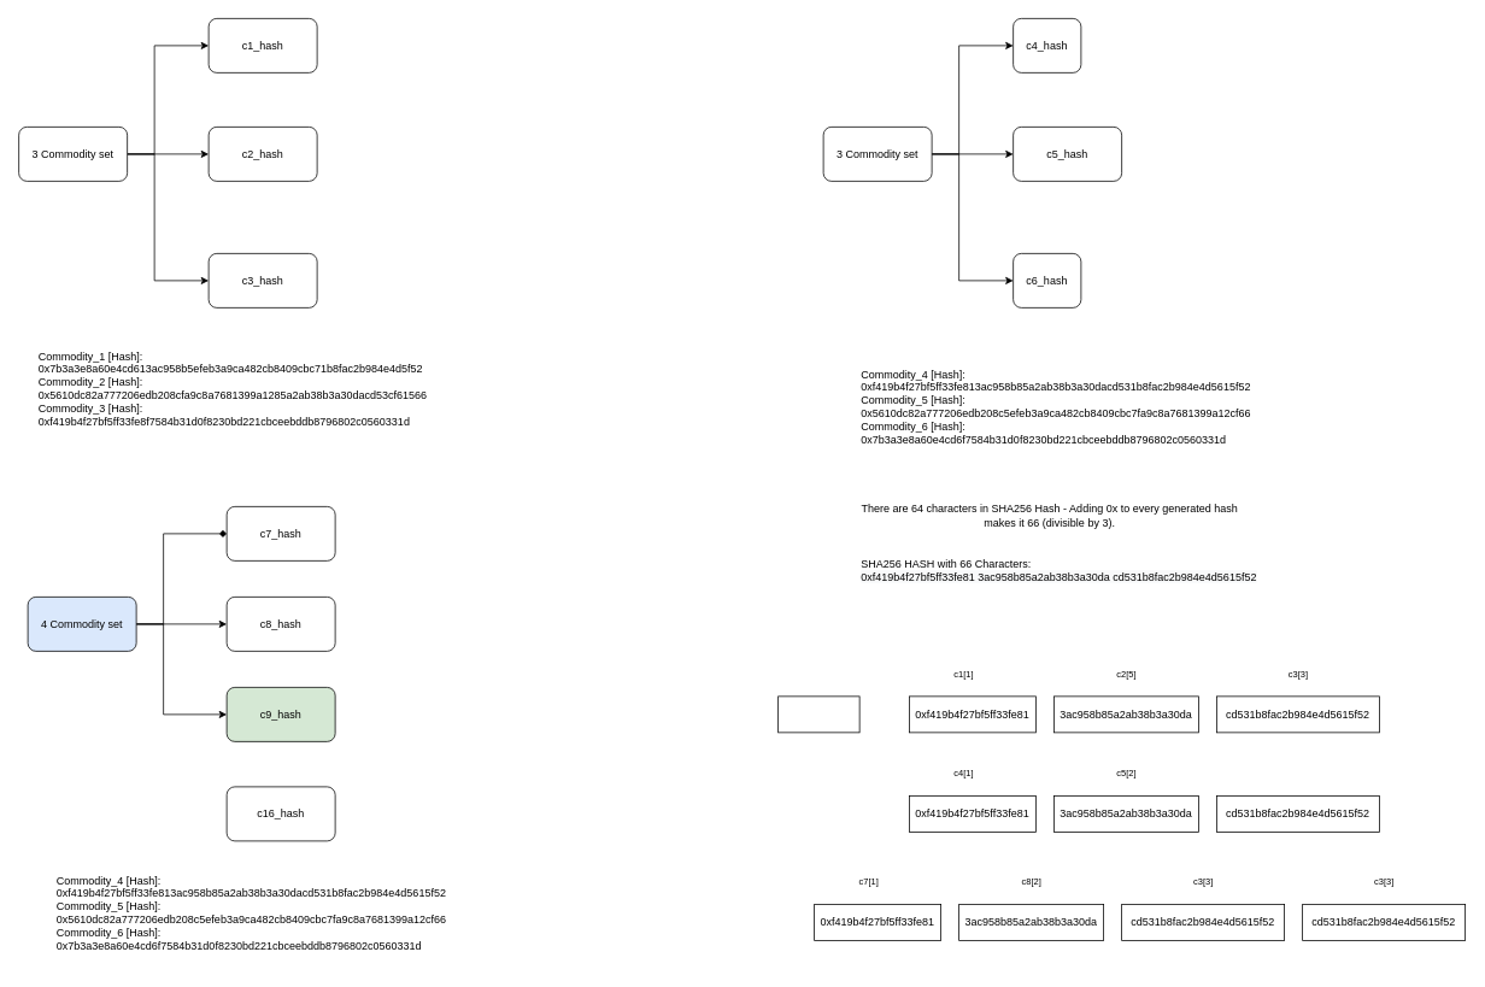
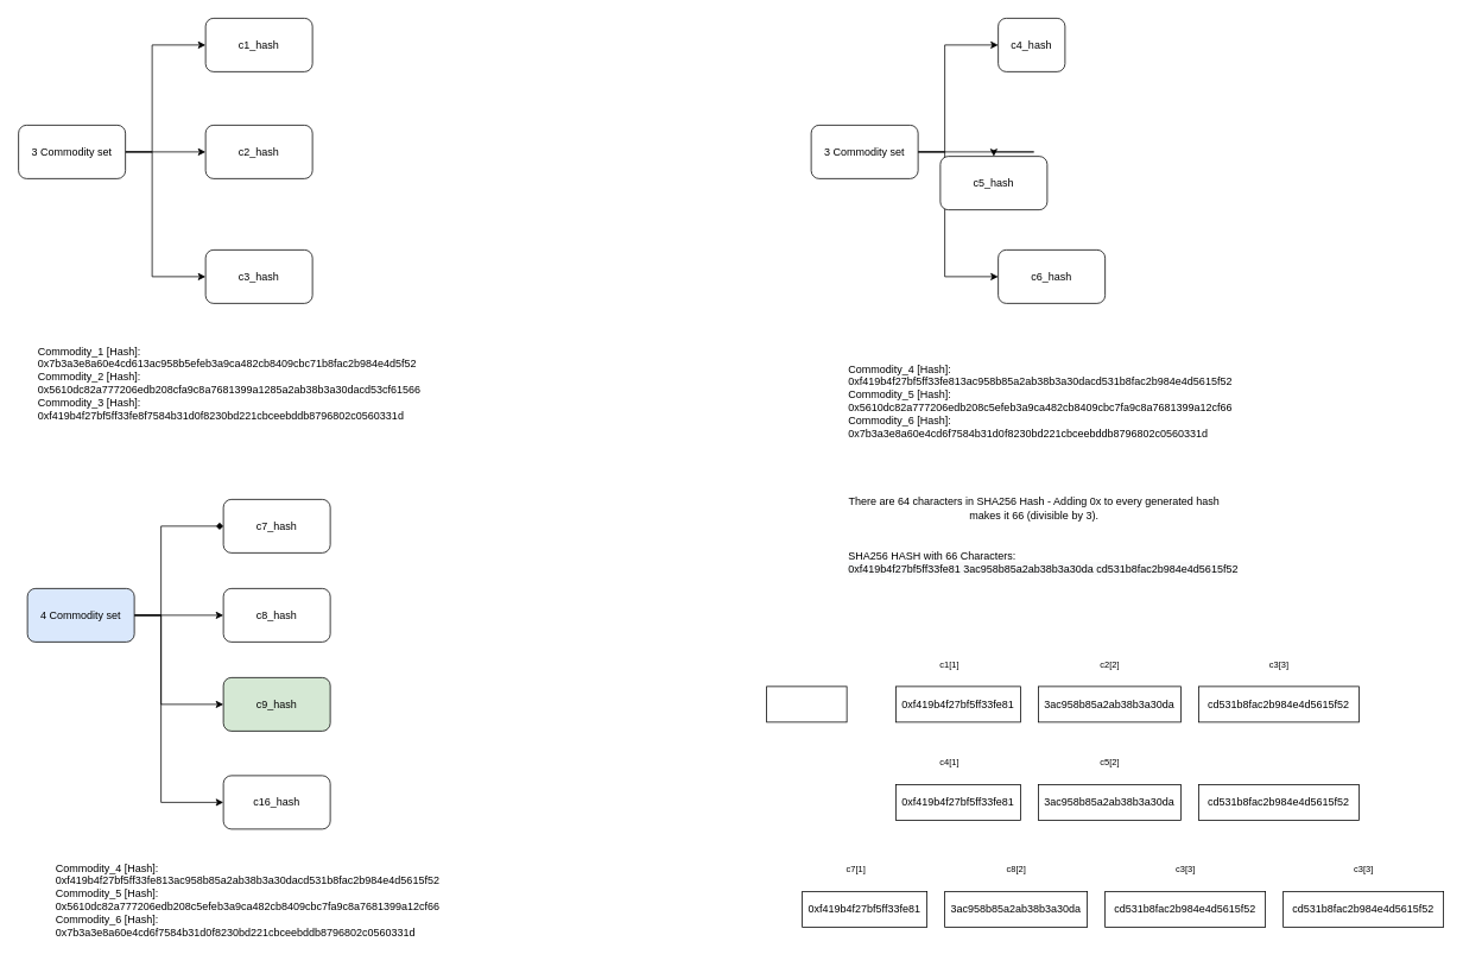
  <mxCell id="0" />
  <mxCell id="1" parent="0" />
  <mxCell id="2" value="" style="edgeStyle=orthogonalEdgeStyle;rounded=0;orthogonalLoop=1;jettySize=auto;html=1;" parent="1" source="5" target="6" edge="1"><mxGeometry relative="1" as="geometry"><Array as="points"><mxPoint x="170" y="170" /><mxPoint x="170" y="50" /></Array></mxGeometry></mxCell>
  <mxCell id="3" value="" style="edgeStyle=orthogonalEdgeStyle;rounded=0;orthogonalLoop=1;jettySize=auto;html=1;" parent="1" source="5" target="7" edge="1"><mxGeometry relative="1" as="geometry"><Array as="points"><mxPoint x="170" y="170" /><mxPoint x="170" y="310" /></Array></mxGeometry></mxCell>
  <mxCell id="4" value="" style="edgeStyle=orthogonalEdgeStyle;rounded=0;orthogonalLoop=1;jettySize=auto;html=1;" parent="1" source="5" target="8" edge="1"><mxGeometry relative="1" as="geometry"><Array as="points"><mxPoint x="270" y="170" /><mxPoint x="270" y="170" /></Array></mxGeometry></mxCell>
  <mxCell id="5" value="3 Commodity set" style="rounded=1;whiteSpace=wrap;html=1;" parent="1" vertex="1"><mxGeometry x="20" y="140" width="120" height="60" as="geometry" /></mxCell>
  <mxCell id="6" value="c1_hash" style="rounded=1;whiteSpace=wrap;html=1;" parent="1" vertex="1"><mxGeometry x="230" y="20" width="120" height="60" as="geometry" /></mxCell>
  <mxCell id="7" value="c3_hash" style="rounded=1;whiteSpace=wrap;html=1;" parent="1" vertex="1"><mxGeometry x="230" y="280" width="120" height="60" as="geometry" /></mxCell>
  <mxCell id="8" value="c2_hash" style="whiteSpace=wrap;html=1;rounded=1;" parent="1" vertex="1"><mxGeometry x="230" y="140" width="120" height="60" as="geometry" /></mxCell>
  <mxCell id="9" value="" style="edgeStyle=orthogonalEdgeStyle;rounded=0;orthogonalLoop=1;jettySize=auto;html=1;endArrow=diamond;" parent="1" source="13" target="14" edge="1"><mxGeometry relative="1" as="geometry"><Array as="points"><mxPoint x="180" y="690" /><mxPoint x="180" y="590" /></Array></mxGeometry></mxCell>
+ <mxCell id="10" value="" style="edgeStyle=orthogonalEdgeStyle;rounded=0;orthogonalLoop=1;jettySize=auto;html=1;" parent="1" source="13" target="15" edge="1"><mxGeometry relative="1" as="geometry"><Array as="points"><mxPoint x="180" y="690" /><mxPoint x="180" y="900" /><mxPoint x="285" y="900" /></Array></mxGeometry></mxCell>
  <mxCell id="11" value="" style="edgeStyle=orthogonalEdgeStyle;rounded=0;orthogonalLoop=1;jettySize=auto;html=1;" parent="1" source="13" target="16" edge="1"><mxGeometry relative="1" as="geometry"><Array as="points"><mxPoint x="280" y="690" /></Array></mxGeometry></mxCell>
  <mxCell id="12" value="" style="edgeStyle=orthogonalEdgeStyle;rounded=0;orthogonalLoop=1;jettySize=auto;html=1;" parent="1" source="13" target="17" edge="1"><mxGeometry relative="1" as="geometry"><Array as="points"><mxPoint x="180" y="690" /><mxPoint x="180" y="790" /></Array></mxGeometry></mxCell>
  <mxCell id="13" value="4 Commodity set" style="rounded=1;whiteSpace=wrap;html=1;fillColor=#dae8fc;" parent="1" vertex="1"><mxGeometry x="30" y="660" width="120" height="60" as="geometry" /></mxCell>
  <mxCell id="14" value="c7_hash" style="rounded=1;whiteSpace=wrap;html=1;" parent="1" vertex="1"><mxGeometry x="250" y="560" width="120" height="60" as="geometry" /></mxCell>
  <mxCell id="15" value="c16_hash" style="rounded=1;whiteSpace=wrap;html=1;" parent="1" vertex="1"><mxGeometry x="250" y="870" width="120" height="60" as="geometry" /></mxCell>
  <mxCell id="16" value="c8_hash" style="whiteSpace=wrap;html=1;rounded=1;" parent="1" vertex="1"><mxGeometry x="250" y="660" width="120" height="60" as="geometry" /></mxCell>
  <mxCell id="17" value="c9_hash" style="whiteSpace=wrap;html=1;rounded=1;fillColor=#d5e8d4;" parent="1" vertex="1"><mxGeometry x="250" y="760" width="120" height="60" as="geometry" /></mxCell>
  <mxCell id="18" value="" style="edgeStyle=orthogonalEdgeStyle;rounded=0;orthogonalLoop=1;jettySize=auto;html=1;" parent="1" source="21" target="22" edge="1"><mxGeometry relative="1" as="geometry"><Array as="points"><mxPoint x="1060" y="170" /><mxPoint x="1060" y="50" /></Array></mxGeometry></mxCell>
  <mxCell id="19" value="" style="edgeStyle=orthogonalEdgeStyle;rounded=0;orthogonalLoop=1;jettySize=auto;html=1;" parent="1" source="21" target="23" edge="1"><mxGeometry relative="1" as="geometry"><Array as="points"><mxPoint x="1060" y="170" /><mxPoint x="1060" y="310" /></Array></mxGeometry></mxCell>
  <mxCell id="20" value="" style="edgeStyle=orthogonalEdgeStyle;rounded=0;orthogonalLoop=1;jettySize=auto;html=1;" parent="1" source="21" target="24" edge="1"><mxGeometry relative="1" as="geometry"><Array as="points"><mxPoint x="1160" y="170" /><mxPoint x="1160" y="170" /></Array></mxGeometry></mxCell>
  <mxCell id="21" value="3 Commodity set" style="rounded=1;whiteSpace=wrap;html=1;" parent="1" vertex="1"><mxGeometry x="910" y="140" width="120" height="60" as="geometry" /></mxCell>
  <mxCell id="22" value="c4_hash" style="rounded=1;whiteSpace=wrap;html=1;" parent="1" vertex="1"><mxGeometry x="1120" y="20" width="75" height="60" as="geometry" /></mxCell>
- <mxCell id="23" value="c6_hash" style="rounded=1;whiteSpace=wrap;html=1;" parent="1" vertex="1"><mxGeometry x="1120" y="280" width="75" height="60" as="geometry" /></mxCell>
- <mxCell id="24" value="c5_hash" style="whiteSpace=wrap;html=1;rounded=1;" parent="1" vertex="1"><mxGeometry x="1120" y="140" width="120" height="60" as="geometry" /></mxCell>
+ <mxCell id="23" value="c6_hash" style="rounded=1;whiteSpace=wrap;html=1;" parent="1" vertex="1"><mxGeometry x="1120" y="280" width="120" height="60" as="geometry" /></mxCell>
+ <mxCell id="24" value="c5_hash" style="whiteSpace=wrap;html=1;rounded=1;" parent="1" vertex="1"><mxGeometry x="1055" y="175" width="120" height="60" as="geometry" /></mxCell>
  <mxCell id="25" value="Commodity_1 [Hash]: &#10;0x7b3a3e8a60e4cd613ac958b5efeb3a9ca482cb8409cbc71b8fac2b984e4d5f52&#10;Commodity_2 [Hash]:&#10;0x5610dc82a777206edb208cfa9c8a7681399a1285a2ab38b3a30dacd53cf61566&#10;Commodity_3 [Hash]: &#10;0xf419b4f27bf5ff33fe8f7584b31d0f8230bd221cbceebddb8796802c0560331d" style="text;whiteSpace=wrap;html=1;" parent="1" vertex="1"><mxGeometry x="40" y="380" width="460" height="110" as="geometry" /></mxCell>
  <mxCell id="26" value="Commodity_4 [Hash]: &lt;br&gt;0xf419b4f27bf5ff33fe813ac958b85a2ab38b3a30dacd531b8fac2b984e4d5615f52&lt;br&gt;Commodity_5 [Hash]:&lt;br&gt;0x5610dc82a777206edb208c5efeb3a9ca482cb8409cbc7fa9c8a7681399a12cf66&lt;br&gt;Commodity_6 [Hash]: &lt;br&gt;0x7b3a3e8a60e4cd6f7584b31d0f8230bd221cbceebddb8796802c0560331d" style="text;whiteSpace=wrap;html=1;" parent="1" vertex="1"><mxGeometry x="950" y="400" width="460" height="110" as="geometry" /></mxCell>
  <mxCell id="27" value="Commodity_4 [Hash]: &lt;br&gt;0xf419b4f27bf5ff33fe813ac958b85a2ab38b3a30dacd531b8fac2b984e4d5615f52&lt;br&gt;Commodity_5 [Hash]:&lt;br&gt;0x5610dc82a777206edb208c5efeb3a9ca482cb8409cbc7fa9c8a7681399a12cf66&lt;br&gt;Commodity_6 [Hash]: &lt;br&gt;0x7b3a3e8a60e4cd6f7584b31d0f8230bd221cbceebddb8796802c0560331d" style="text;whiteSpace=wrap;html=1;" parent="1" vertex="1"><mxGeometry x="60" y="960" width="460" height="110" as="geometry" /></mxCell>
  <mxCell id="28" value="There are 64 characters in SHA256 Hash - Adding 0x to every generated hash&lt;br&gt;makes it 66 (divisible by 3)." style="text;html=1;align=center;verticalAlign=middle;resizable=0;points=[];autosize=1;strokeColor=none;fillColor=none;" parent="1" vertex="1"><mxGeometry x="940" y="550" width="440" height="40" as="geometry" /></mxCell>
  <mxCell id="29" value="SHA256 HASH with 66 Characters:&lt;br&gt;&lt;span style=&quot;color: rgb(0, 0, 0); font-family: Helvetica; font-size: 12px; font-style: normal; font-variant-ligatures: normal; font-variant-caps: normal; font-weight: 400; letter-spacing: normal; orphans: 2; text-align: left; text-indent: 0px; text-transform: none; widows: 2; word-spacing: 0px; -webkit-text-stroke-width: 0px; background-color: rgb(248, 249, 250); text-decoration-thickness: initial; text-decoration-style: initial; text-decoration-color: initial; float: none; display: inline !important;&quot;&gt;0xf419b4f27bf5ff33fe81 3ac958b85a2ab38b3a30da cd531b8fac2b984e4d5615f52&lt;/span&gt;" style="text;whiteSpace=wrap;html=1;" parent="1" vertex="1"><mxGeometry x="950" y="610" width="460" height="50" as="geometry" /></mxCell>
  <mxCell id="30" value="" style="group" parent="1" vertex="1" connectable="0"><mxGeometry x="860" y="770" width="90" height="40" as="geometry" /></mxCell>
  <mxCell id="31" value="" style="rounded=0;whiteSpace=wrap;html=1;" parent="30" vertex="1"><mxGeometry width="90" height="40" as="geometry" /></mxCell>
  <mxCell id="32" value="" style="group" parent="1" vertex="1" connectable="0"><mxGeometry x="1005" y="730" width="520" height="80" as="geometry" /></mxCell>
  <mxCell id="33" value="&lt;span style=&quot;text-align: left;&quot;&gt;0xf419b4f27bf5ff33fe81&lt;/span&gt;" style="rounded=0;whiteSpace=wrap;html=1;" parent="32" vertex="1"><mxGeometry y="40" width="140" height="40" as="geometry" /></mxCell>
  <mxCell id="34" value="&lt;span style=&quot;text-align: left;&quot;&gt;3ac958b85a2ab38b3a30da&lt;/span&gt;" style="rounded=0;whiteSpace=wrap;html=1;" parent="32" vertex="1"><mxGeometry x="160" y="40" width="160" height="40" as="geometry" /></mxCell>
  <mxCell id="35" value="&lt;span style=&quot;text-align: left;&quot;&gt;cd531b8fac2b984e4d5615f52&lt;/span&gt;" style="rounded=0;whiteSpace=wrap;html=1;" parent="32" vertex="1"><mxGeometry x="340" y="40" width="180" height="40" as="geometry" /></mxCell>
  <mxCell id="36" value="&lt;span style=&quot;font-size: 10px;&quot;&gt;c1[1]&lt;/span&gt;" style="text;html=1;align=center;verticalAlign=middle;resizable=0;points=[];autosize=1;strokeColor=none;fillColor=none;" parent="32" vertex="1"><mxGeometry x="35" width="50" height="30" as="geometry" /></mxCell>
- <mxCell id="37" value="&lt;font style=&quot;font-size: 10px;&quot;&gt;c2[5]&lt;/font&gt;" style="text;html=1;align=center;verticalAlign=middle;resizable=0;points=[];autosize=1;strokeColor=none;fillColor=none;" parent="32" vertex="1"><mxGeometry x="215" width="50" height="30" as="geometry" /></mxCell>
+ <mxCell id="37" value="&lt;font style=&quot;font-size: 10px;&quot;&gt;c2[2]&lt;/font&gt;" style="text;html=1;align=center;verticalAlign=middle;resizable=0;points=[];autosize=1;strokeColor=none;fillColor=none;" parent="32" vertex="1"><mxGeometry x="215" width="50" height="30" as="geometry" /></mxCell>
  <mxCell id="38" value="&lt;font style=&quot;font-size: 10px;&quot;&gt;c3[3]&lt;/font&gt;" style="text;html=1;align=center;verticalAlign=middle;resizable=0;points=[];autosize=1;strokeColor=none;fillColor=none;" parent="32" vertex="1"><mxGeometry x="405" width="50" height="30" as="geometry" /></mxCell>
  <mxCell id="39" value="" style="group" parent="1" vertex="1" connectable="0"><mxGeometry x="1005" y="840" width="520" height="80" as="geometry" /></mxCell>
  <mxCell id="40" value="&lt;span style=&quot;text-align: left;&quot;&gt;0xf419b4f27bf5ff33fe81&lt;/span&gt;" style="rounded=0;whiteSpace=wrap;html=1;" parent="39" vertex="1"><mxGeometry y="40" width="140" height="40" as="geometry" /></mxCell>
  <mxCell id="41" value="&lt;span style=&quot;text-align: left;&quot;&gt;3ac958b85a2ab38b3a30da&lt;/span&gt;" style="rounded=0;whiteSpace=wrap;html=1;" parent="39" vertex="1"><mxGeometry x="160" y="40" width="160" height="40" as="geometry" /></mxCell>
  <mxCell id="42" value="&lt;span style=&quot;text-align: left;&quot;&gt;cd531b8fac2b984e4d5615f52&lt;/span&gt;" style="rounded=0;whiteSpace=wrap;html=1;" parent="39" vertex="1"><mxGeometry x="340" y="40" width="180" height="40" as="geometry" /></mxCell>
  <mxCell id="43" value="&lt;span style=&quot;font-size: 10px;&quot;&gt;c4[1]&lt;/span&gt;" style="text;html=1;align=center;verticalAlign=middle;resizable=0;points=[];autosize=1;strokeColor=none;fillColor=none;" parent="39" vertex="1"><mxGeometry x="35" width="50" height="30" as="geometry" /></mxCell>
  <mxCell id="44" value="&lt;font style=&quot;font-size: 10px;&quot;&gt;c5[2]&lt;/font&gt;" style="text;html=1;align=center;verticalAlign=middle;resizable=0;points=[];autosize=1;strokeColor=none;fillColor=none;" parent="39" vertex="1"><mxGeometry x="215" width="50" height="30" as="geometry" /></mxCell>
  <mxCell id="45" value="" style="group" parent="1" vertex="1" connectable="0"><mxGeometry x="900" y="960" width="520" height="80" as="geometry" /></mxCell>
  <mxCell id="46" value="&lt;span style=&quot;text-align: left;&quot;&gt;0xf419b4f27bf5ff33fe81&lt;/span&gt;" style="rounded=0;whiteSpace=wrap;html=1;" parent="45" vertex="1"><mxGeometry y="40" width="140" height="40" as="geometry" /></mxCell>
  <mxCell id="47" value="&lt;span style=&quot;text-align: left;&quot;&gt;3ac958b85a2ab38b3a30da&lt;/span&gt;" style="rounded=0;whiteSpace=wrap;html=1;" parent="45" vertex="1"><mxGeometry x="160" y="40" width="160" height="40" as="geometry" /></mxCell>
  <mxCell id="48" value="&lt;span style=&quot;text-align: left;&quot;&gt;cd531b8fac2b984e4d5615f52&lt;/span&gt;" style="rounded=0;whiteSpace=wrap;html=1;" parent="45" vertex="1"><mxGeometry x="340" y="40" width="180" height="40" as="geometry" /></mxCell>
  <mxCell id="49" value="&lt;span style=&quot;font-size: 10px;&quot;&gt;c7[1]&lt;/span&gt;" style="text;html=1;align=center;verticalAlign=middle;resizable=0;points=[];autosize=1;strokeColor=none;fillColor=none;" parent="45" vertex="1"><mxGeometry x="35" width="50" height="30" as="geometry" /></mxCell>
  <mxCell id="50" value="&lt;font style=&quot;font-size: 10px;&quot;&gt;c8[2]&lt;/font&gt;" style="text;html=1;align=center;verticalAlign=middle;resizable=0;points=[];autosize=1;strokeColor=none;fillColor=none;" parent="45" vertex="1"><mxGeometry x="215" width="50" height="30" as="geometry" /></mxCell>
  <mxCell id="51" value="&lt;font style=&quot;font-size: 10px;&quot;&gt;c3[3]&lt;/font&gt;" style="text;html=1;align=center;verticalAlign=middle;resizable=0;points=[];autosize=1;strokeColor=none;fillColor=none;" parent="45" vertex="1"><mxGeometry x="405" width="50" height="30" as="geometry" /></mxCell>
  <mxCell id="52" value="&lt;span style=&quot;text-align: left;&quot;&gt;cd531b8fac2b984e4d5615f52&lt;/span&gt;" style="rounded=0;whiteSpace=wrap;html=1;" parent="1" vertex="1"><mxGeometry x="1440" y="1000" width="180" height="40" as="geometry" /></mxCell>
  <mxCell id="53" value="&lt;font style=&quot;font-size: 10px;&quot;&gt;c3[3]&lt;/font&gt;" style="text;html=1;align=center;verticalAlign=middle;resizable=0;points=[];autosize=1;strokeColor=none;fillColor=none;" parent="1" vertex="1"><mxGeometry x="1505" y="960" width="50" height="30" as="geometry" /></mxCell>
